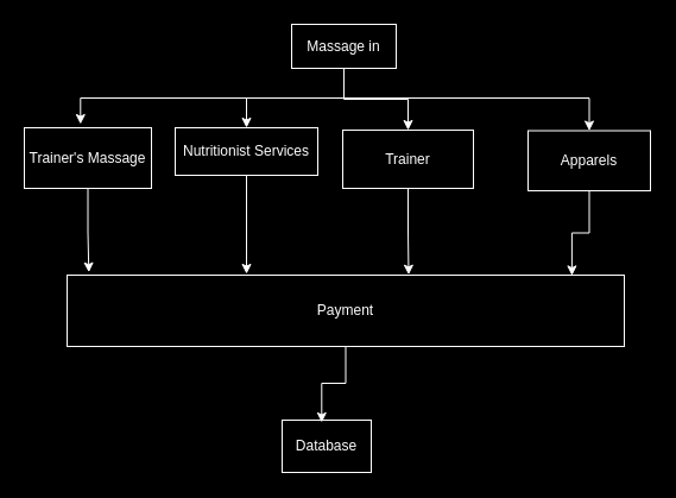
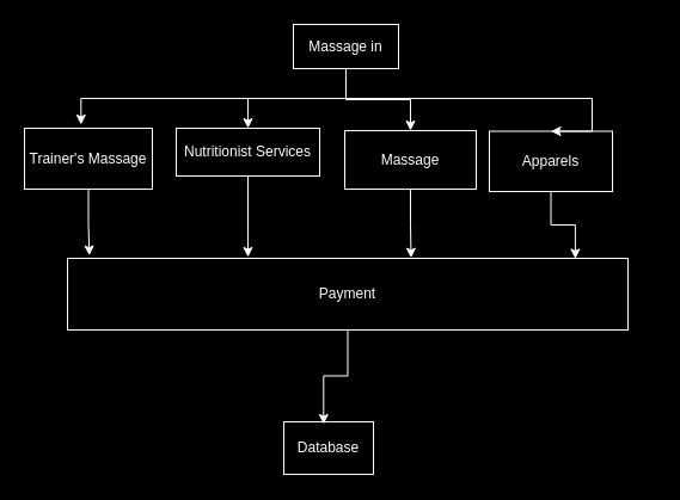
  <mxCell id="0" />
  <mxCell id="1" parent="0" />
  <mxCell id="2" style="edgeStyle=orthogonalEdgeStyle;shape=connector;rounded=0;orthogonalLoop=1;jettySize=auto;html=1;exitX=0.5;exitY=1;exitDx=0;exitDy=0;entryX=0.5;entryY=0;entryDx=0;entryDy=0;strokeColor=#FFFFFF;align=center;verticalAlign=middle;fontFamily=Helvetica;fontSize=12;fontColor=#FFFFFF;labelBackgroundColor=default;endArrow=classic;" edge="1" parent="1" source="5" target="8"><mxGeometry relative="1" as="geometry"><Array as="points"><mxPoint x="289" y="82" /><mxPoint x="495" y="82" /></Array></mxGeometry></mxCell>
  <mxCell id="3" style="edgeStyle=orthogonalEdgeStyle;shape=connector;rounded=0;orthogonalLoop=1;jettySize=auto;html=1;exitX=0.5;exitY=1;exitDx=0;exitDy=0;entryX=0.5;entryY=0;entryDx=0;entryDy=0;strokeColor=#FFFFFF;align=center;verticalAlign=middle;fontFamily=Helvetica;fontSize=12;fontColor=#FFFFFF;labelBackgroundColor=default;endArrow=classic;" edge="1" parent="1" source="5" target="7"><mxGeometry relative="1" as="geometry" /></mxCell>
  <mxCell id="4" style="edgeStyle=orthogonalEdgeStyle;shape=connector;rounded=0;orthogonalLoop=1;jettySize=auto;html=1;exitX=0.5;exitY=1;exitDx=0;exitDy=0;entryX=0.5;entryY=0;entryDx=0;entryDy=0;strokeColor=#FFFFFF;align=center;verticalAlign=middle;fontFamily=Helvetica;fontSize=12;fontColor=#FFFFFF;labelBackgroundColor=default;endArrow=classic;" edge="1" parent="1" source="5" target="9"><mxGeometry relative="1" as="geometry" /></mxCell>
  <mxCell id="5" value="Massage in" style="rounded=0;whiteSpace=wrap;html=1;strokeColor=#FFFFFF;fillColor=none;fontColor=#FFFFFF;" vertex="1" parent="1"><mxGeometry x="245" y="20" width="88" height="37" as="geometry" /></mxCell>
  <mxCell id="6" value="Trainer's Massage" style="rounded=0;whiteSpace=wrap;html=1;strokeColor=#FFFFFF;align=center;verticalAlign=middle;fontFamily=Helvetica;fontSize=12;fontColor=#FFFFFF;fillColor=none;" vertex="1" parent="1"><mxGeometry x="20" y="107" width="107" height="51" as="geometry" /></mxCell>
  <mxCell id="7" value="Nutritionist Services" style="rounded=0;whiteSpace=wrap;html=1;strokeColor=#FFFFFF;align=center;verticalAlign=middle;fontFamily=Helvetica;fontSize=12;fontColor=#FFFFFF;fillColor=none;" vertex="1" parent="1"><mxGeometry x="147" y="107" width="120" height="40" as="geometry" /></mxCell>
- <mxCell id="8" value="Apparels" style="rounded=0;whiteSpace=wrap;html=1;strokeColor=#FFFFFF;align=center;verticalAlign=middle;fontFamily=Helvetica;fontSize=12;fontColor=#FFFFFF;fillColor=none;" vertex="1" parent="1"><mxGeometry x="444" y="109.5" width="103" height="50.5" as="geometry" /></mxCell>
- <mxCell id="9" value="Trainer" style="rounded=0;whiteSpace=wrap;html=1;strokeColor=#FFFFFF;align=center;verticalAlign=middle;fontFamily=Helvetica;fontSize=12;fontColor=#FFFFFF;fillColor=none;" vertex="1" parent="1"><mxGeometry x="288" y="109" width="110" height="49" as="geometry" /></mxCell>
+ <mxCell id="8" value="Apparels" style="rounded=0;whiteSpace=wrap;html=1;strokeColor=#FFFFFF;align=center;verticalAlign=middle;fontFamily=Helvetica;fontSize=12;fontColor=#FFFFFF;fillColor=none;" vertex="1" parent="1"><mxGeometry x="409" y="109.5" width="103" height="50.5" as="geometry" /></mxCell>
+ <mxCell id="9" value="Massage" style="rounded=0;whiteSpace=wrap;html=1;strokeColor=#FFFFFF;align=center;verticalAlign=middle;fontFamily=Helvetica;fontSize=12;fontColor=#FFFFFF;fillColor=none;" vertex="1" parent="1"><mxGeometry x="288" y="109" width="110" height="49" as="geometry" /></mxCell>
  <mxCell id="10" style="edgeStyle=orthogonalEdgeStyle;shape=connector;rounded=0;orthogonalLoop=1;jettySize=auto;html=1;exitX=0.5;exitY=1;exitDx=0;exitDy=0;entryX=0.442;entryY=-0.059;entryDx=0;entryDy=0;entryPerimeter=0;strokeColor=#FFFFFF;align=center;verticalAlign=middle;fontFamily=Helvetica;fontSize=12;fontColor=#FFFFFF;labelBackgroundColor=default;endArrow=classic;" edge="1" parent="1" source="5" target="6"><mxGeometry relative="1" as="geometry" /></mxCell>
- <mxCell id="11" value="Payment" style="rounded=0;whiteSpace=wrap;html=1;strokeColor=#FFFFFF;align=center;verticalAlign=middle;fontFamily=Helvetica;fontSize=12;fontColor=#FFFFFF;labelBackgroundColor=#000000;fillColor=none;" vertex="1" parent="1"><mxGeometry x="56" y="231" width="469" height="60" as="geometry" /></mxCell>
+ <mxCell id="11" value="Payment" style="rounded=0;whiteSpace=wrap;html=1;strokeColor=#FFFFFF;align=center;verticalAlign=middle;fontFamily=Helvetica;fontSize=12;fontColor=#FFFFFF;labelBackgroundColor=#000000;fillColor=none;" vertex="1" parent="1"><mxGeometry x="56" y="216" width="469" height="60" as="geometry" /></mxCell>
  <mxCell id="12" style="edgeStyle=orthogonalEdgeStyle;shape=connector;rounded=0;orthogonalLoop=1;jettySize=auto;html=1;exitX=0.5;exitY=1;exitDx=0;exitDy=0;entryX=0.039;entryY=-0.039;entryDx=0;entryDy=0;entryPerimeter=0;strokeColor=#FFFFFF;align=center;verticalAlign=middle;fontFamily=Helvetica;fontSize=12;fontColor=#FFFFFF;labelBackgroundColor=default;endArrow=classic;" edge="1" parent="1" source="6" target="11"><mxGeometry relative="1" as="geometry" /></mxCell>
  <mxCell id="13" style="edgeStyle=orthogonalEdgeStyle;shape=connector;rounded=0;orthogonalLoop=1;jettySize=auto;html=1;exitX=0.5;exitY=1;exitDx=0;exitDy=0;entryX=0.613;entryY=-0.006;entryDx=0;entryDy=0;entryPerimeter=0;strokeColor=#FFFFFF;align=center;verticalAlign=middle;fontFamily=Helvetica;fontSize=12;fontColor=#FFFFFF;labelBackgroundColor=default;endArrow=classic;" edge="1" parent="1" source="9" target="11"><mxGeometry relative="1" as="geometry" /></mxCell>
  <mxCell id="14" style="edgeStyle=orthogonalEdgeStyle;shape=connector;rounded=0;orthogonalLoop=1;jettySize=auto;html=1;exitX=0.5;exitY=1;exitDx=0;exitDy=0;entryX=0.906;entryY=0.006;entryDx=0;entryDy=0;entryPerimeter=0;strokeColor=#FFFFFF;align=center;verticalAlign=middle;fontFamily=Helvetica;fontSize=12;fontColor=#FFFFFF;labelBackgroundColor=default;endArrow=classic;" edge="1" parent="1" source="8" target="11"><mxGeometry relative="1" as="geometry" /></mxCell>
  <mxCell id="15" style="edgeStyle=orthogonalEdgeStyle;shape=connector;rounded=0;orthogonalLoop=1;jettySize=auto;html=1;exitX=0.5;exitY=1;exitDx=0;exitDy=0;entryX=0.322;entryY=-0.017;entryDx=0;entryDy=0;entryPerimeter=0;strokeColor=#FFFFFF;align=center;verticalAlign=middle;fontFamily=Helvetica;fontSize=12;fontColor=#FFFFFF;labelBackgroundColor=default;endArrow=classic;" edge="1" parent="1" source="7" target="11"><mxGeometry relative="1" as="geometry" /></mxCell>
  <mxCell id="16" value="Database" style="rounded=0;whiteSpace=wrap;html=1;strokeColor=#FFFFFF;align=center;verticalAlign=middle;fontFamily=Helvetica;fontSize=12;fontColor=#FFFFFF;labelBackgroundColor=#000000;fillColor=none;" vertex="1" parent="1"><mxGeometry x="237" y="353" width="75" height="44" as="geometry" /></mxCell>
  <mxCell id="17" style="edgeStyle=orthogonalEdgeStyle;shape=connector;rounded=0;orthogonalLoop=1;jettySize=auto;html=1;exitX=0.5;exitY=1;exitDx=0;exitDy=0;entryX=0.444;entryY=0.045;entryDx=0;entryDy=0;entryPerimeter=0;strokeColor=#FFFFFF;align=center;verticalAlign=middle;fontFamily=Helvetica;fontSize=12;fontColor=#FFFFFF;labelBackgroundColor=#000000;endArrow=classic;" edge="1" parent="1" source="11" target="16"><mxGeometry relative="1" as="geometry" /></mxCell>
